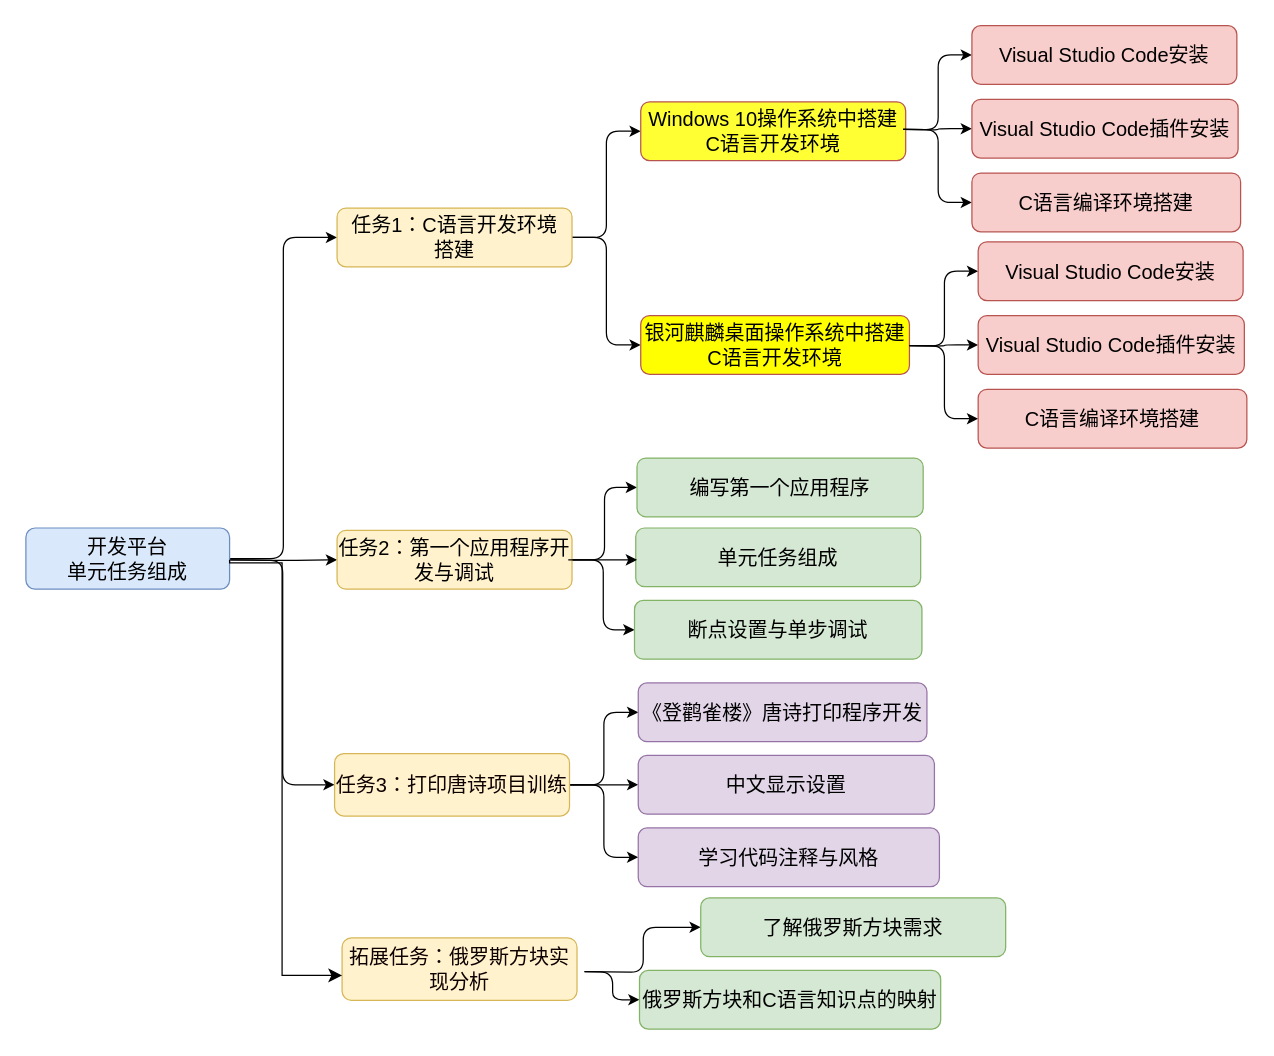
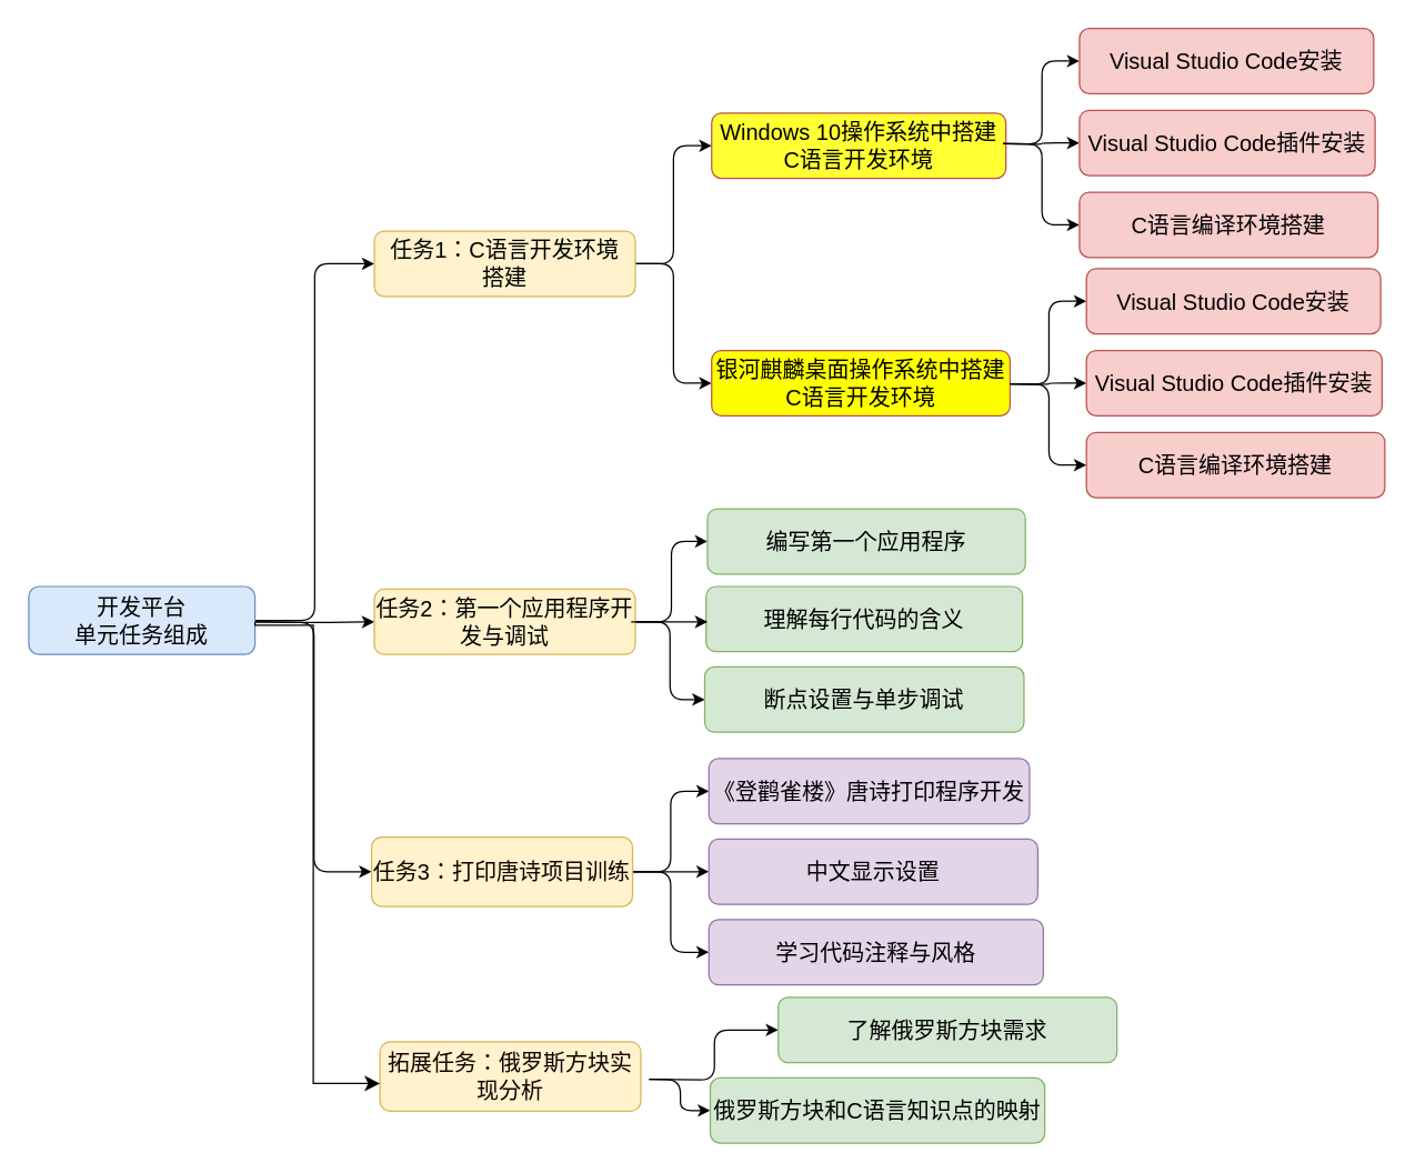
  <mxCell id="0" />
  <mxCell id="1" parent="0" />
  <mxCell id="2" style="edgeStyle=orthogonalEdgeStyle;html=1;entryX=0;entryY=0.5;entryDx=0;entryDy=0;fontSize=16;" parent="1" source="5" target="8" edge="1"><mxGeometry relative="1" as="geometry" /></mxCell>
  <mxCell id="3" style="edgeStyle=orthogonalEdgeStyle;html=1;exitX=1;exitY=0.5;exitDx=0;exitDy=0;entryX=0;entryY=0.5;entryDx=0;entryDy=0;fontSize=16;" parent="1" target="18" edge="1"><mxGeometry relative="1" as="geometry"><mxPoint x="183" y="447.5" as="sourcePoint" /></mxGeometry></mxCell>
  <mxCell id="4" style="edgeStyle=orthogonalEdgeStyle;html=1;entryX=0;entryY=0.5;entryDx=0;entryDy=0;fontSize=16;" parent="1" target="11" edge="1"><mxGeometry relative="1" as="geometry"><mxPoint x="183" y="447.5" as="sourcePoint" /></mxGeometry></mxCell>
  <mxCell id="5" value="&lt;font style=&quot;font-size: 16px;&quot;&gt;开发平台&lt;br&gt;单元任务组成&lt;br&gt;&lt;/font&gt;" style="rounded=1;whiteSpace=wrap;html=1;fillColor=#dae8fc;strokeColor=#6c8ebf;" parent="1" vertex="1"><mxGeometry x="20" y="422" width="163" height="49" as="geometry" /></mxCell>
  <mxCell id="6" style="edgeStyle=orthogonalEdgeStyle;html=1;exitX=1;exitY=0.5;exitDx=0;exitDy=0;entryX=0;entryY=0.5;entryDx=0;entryDy=0;fontSize=16;" parent="1" source="8" target="12" edge="1"><mxGeometry relative="1" as="geometry" /></mxCell>
  <mxCell id="7" style="edgeStyle=orthogonalEdgeStyle;html=1;exitX=1;exitY=0.5;exitDx=0;exitDy=0;entryX=0;entryY=0.5;entryDx=0;entryDy=0;fontSize=16;" parent="1" source="8" target="13" edge="1"><mxGeometry relative="1" as="geometry" /></mxCell>
  <mxCell id="8" value="&lt;font style=&quot;font-size: 16px;&quot;&gt;任务1：C语言开发环境&lt;br&gt;搭建&lt;/font&gt;" style="rounded=1;whiteSpace=wrap;html=1;fillColor=#fff2cc;strokeColor=#d6b656;fontColor=#000000;" parent="1" vertex="1"><mxGeometry x="269" y="166" width="188" height="47" as="geometry" /></mxCell>
  <mxCell id="9" style="edgeStyle=orthogonalEdgeStyle;html=1;exitX=1;exitY=0.5;exitDx=0;exitDy=0;entryX=0;entryY=0.5;entryDx=0;entryDy=0;fontSize=16;" parent="1" source="11" target="20" edge="1"><mxGeometry relative="1" as="geometry" /></mxCell>
  <mxCell id="10" style="edgeStyle=orthogonalEdgeStyle;html=1;exitX=1;exitY=0.5;exitDx=0;exitDy=0;entryX=0;entryY=0.5;entryDx=0;entryDy=0;fontSize=16;" parent="1" source="11" target="14" edge="1"><mxGeometry relative="1" as="geometry" /></mxCell>
  <mxCell id="11" value="&lt;font color=&quot;#000000&quot; style=&quot;font-size: 16px;&quot;&gt;任务2：第一个应用程序开发与调试&lt;/font&gt;" style="rounded=1;whiteSpace=wrap;html=1;fillColor=#fff2cc;strokeColor=#d6b656;" parent="1" vertex="1"><mxGeometry x="269" y="424" width="188" height="47" as="geometry" /></mxCell>
  <mxCell id="12" value="&lt;font style=&quot;font-size: 16px;&quot;&gt;Windows 10操作系统中搭建C语言开发环境&lt;/font&gt;" style="rounded=1;whiteSpace=wrap;html=1;fillColor=#FFFF33;strokeColor=#b85450;verticalAlign=middle;" parent="1" vertex="1"><mxGeometry x="512" y="81" width="212" height="47" as="geometry" /></mxCell>
  <mxCell id="13" value="&lt;font style=&quot;font-size: 16px;&quot;&gt;银河麒麟桌面操作系统中搭建C语言开发环境&lt;/font&gt;" style="rounded=1;whiteSpace=wrap;html=1;fillColor=#FFFF00;strokeColor=#b85450;" parent="1" vertex="1"><mxGeometry x="512" y="252" width="215" height="47" as="geometry" /></mxCell>
  <mxCell id="14" value="&lt;span style=&quot;font-size: 16px;&quot;&gt;编写第一个应用程序&lt;/span&gt;" style="rounded=1;whiteSpace=wrap;html=1;fillColor=#d5e8d4;strokeColor=#82b366;" parent="1" vertex="1"><mxGeometry x="509" y="366" width="229" height="47" as="geometry" /></mxCell>
  <mxCell id="15" style="edgeStyle=orthogonalEdgeStyle;html=1;exitX=1;exitY=0.5;exitDx=0;exitDy=0;entryX=0;entryY=0.5;entryDx=0;entryDy=0;fontSize=16;" parent="1" source="18" target="19" edge="1"><mxGeometry relative="1" as="geometry" /></mxCell>
  <mxCell id="16" style="edgeStyle=orthogonalEdgeStyle;html=1;exitX=1;exitY=0.5;exitDx=0;exitDy=0;entryX=0;entryY=0.5;entryDx=0;entryDy=0;fontSize=16;" parent="1" source="18" target="22" edge="1"><mxGeometry relative="1" as="geometry" /></mxCell>
  <mxCell id="17" style="edgeStyle=orthogonalEdgeStyle;html=1;exitX=1;exitY=0.5;exitDx=0;exitDy=0;entryX=0;entryY=0.5;entryDx=0;entryDy=0;fontSize=16;" parent="1" source="18" target="21" edge="1"><mxGeometry relative="1" as="geometry" /></mxCell>
  <mxCell id="18" value="&lt;font style=&quot;font-size: 16px;&quot;&gt;任务3&lt;/font&gt;&lt;span style=&quot;font-size: 16px;&quot;&gt;：打印唐诗项目训练&lt;/span&gt;" style="rounded=1;whiteSpace=wrap;html=1;fillColor=#fff2cc;strokeColor=#d6b656;fontColor=#0e0101;" parent="1" vertex="1"><mxGeometry x="267" y="602.5" width="188" height="50" as="geometry" /></mxCell>
  <mxCell id="19" value="&lt;span style=&quot;font-size: 16px;&quot;&gt;《登鹳雀楼》唐诗打印程序开发&lt;/span&gt;" style="rounded=1;whiteSpace=wrap;html=1;fillColor=#e1d5e7;strokeColor=#9673a6;" parent="1" vertex="1"><mxGeometry x="510" y="546" width="231" height="47" as="geometry" /></mxCell>
  <mxCell id="20" value="&lt;span style=&quot;font-size: 16px;&quot;&gt;断点设置与单步调试&lt;/span&gt;" style="rounded=1;whiteSpace=wrap;html=1;fillColor=#d5e8d4;strokeColor=#82b366;" parent="1" vertex="1"><mxGeometry x="507" y="480" width="230" height="47" as="geometry" /></mxCell>
  <mxCell id="21" value="&lt;span style=&quot;font-size: 16px;&quot;&gt;中文显示设置&lt;/span&gt;" style="rounded=1;whiteSpace=wrap;html=1;fillColor=#e1d5e7;strokeColor=#9673a6;" parent="1" vertex="1"><mxGeometry x="510" y="604" width="237" height="47" as="geometry" /></mxCell>
  <mxCell id="22" value="&lt;span style=&quot;font-size: 16px;&quot;&gt;学习代码注释与风格&lt;/span&gt;" style="rounded=1;whiteSpace=wrap;html=1;fillColor=#e1d5e7;strokeColor=#9673a6;" parent="1" vertex="1"><mxGeometry x="510" y="662" width="241" height="47" as="geometry" /></mxCell>
- <mxCell id="23" value="&lt;span style=&quot;font-size: 16px;&quot;&gt;单元任务组成&lt;/span&gt;" style="rounded=1;whiteSpace=wrap;html=1;fillColor=#d5e8d4;strokeColor=#82b366;" parent="1" vertex="1"><mxGeometry x="508" y="422" width="228" height="47" as="geometry" /></mxCell>
+ <mxCell id="23" value="&lt;span style=&quot;font-size: 16px;&quot;&gt;理解每行代码的含义&lt;/span&gt;" style="rounded=1;whiteSpace=wrap;html=1;fillColor=#d5e8d4;strokeColor=#82b366;" parent="1" vertex="1"><mxGeometry x="508" y="422" width="228" height="47" as="geometry" /></mxCell>
  <mxCell id="24" style="edgeStyle=orthogonalEdgeStyle;html=1;exitX=1;exitY=0.5;exitDx=0;exitDy=0;entryX=0;entryY=0.5;entryDx=0;entryDy=0;fontSize=16;" parent="1" edge="1"><mxGeometry relative="1" as="geometry"><mxPoint x="454" y="447.5" as="sourcePoint" /><mxPoint x="509" y="447.5" as="targetPoint" /></mxGeometry></mxCell>
  <mxCell id="25" value="&lt;span style=&quot;font-size: 16px;&quot;&gt;拓展任务：俄罗斯方块实现分析&lt;/span&gt;" style="rounded=1;whiteSpace=wrap;html=1;fillColor=#fff2cc;strokeColor=#d6b656;fontColor=#0e0101;" vertex="1" parent="1"><mxGeometry x="273" y="750" width="188" height="50" as="geometry" /></mxCell>
  <mxCell id="26" value="" style="edgeStyle=segmentEdgeStyle;endArrow=classic;html=1;curved=0;rounded=0;endSize=8;startSize=8;sourcePerimeterSpacing=0;targetPerimeterSpacing=0;exitX=1;exitY=0.5;exitDx=0;exitDy=0;" edge="1" parent="1" target="25"><mxGeometry width="100" relative="1" as="geometry"><mxPoint x="183" y="447.5" as="sourcePoint" /><mxPoint x="310" y="767" as="targetPoint" /><Array as="points"><mxPoint x="183" y="450" /><mxPoint x="225" y="450" /><mxPoint x="225" y="780" /></Array></mxGeometry></mxCell>
  <mxCell id="27" style="edgeStyle=orthogonalEdgeStyle;html=1;exitX=1;exitY=0.5;exitDx=0;exitDy=0;entryX=0;entryY=0.5;entryDx=0;entryDy=0;fontSize=16;" edge="1" parent="1" target="30"><mxGeometry relative="1" as="geometry"><mxPoint x="722" y="103" as="sourcePoint" /></mxGeometry></mxCell>
  <mxCell id="28" style="edgeStyle=orthogonalEdgeStyle;html=1;exitX=1;exitY=0.5;exitDx=0;exitDy=0;entryX=0;entryY=0.5;entryDx=0;entryDy=0;fontSize=16;" edge="1" parent="1" target="32"><mxGeometry relative="1" as="geometry"><mxPoint x="722" y="103" as="sourcePoint" /></mxGeometry></mxCell>
  <mxCell id="29" style="edgeStyle=orthogonalEdgeStyle;html=1;exitX=1;exitY=0.5;exitDx=0;exitDy=0;entryX=0;entryY=0.5;entryDx=0;entryDy=0;fontSize=16;" edge="1" parent="1" target="31"><mxGeometry relative="1" as="geometry"><mxPoint x="722" y="103" as="sourcePoint" /></mxGeometry></mxCell>
  <mxCell id="30" value="&lt;font style=&quot;font-size: 16px;&quot;&gt;Visual Studio Code安装&lt;/font&gt;" style="rounded=1;whiteSpace=wrap;html=1;fillColor=#f8cecc;strokeColor=#b85450;verticalAlign=middle;" vertex="1" parent="1"><mxGeometry x="777" y="20" width="212" height="47" as="geometry" /></mxCell>
  <mxCell id="31" value="&lt;font style=&quot;font-size: 16px;&quot;&gt;Visual Studio Code插件安装&lt;/font&gt;" style="rounded=1;whiteSpace=wrap;html=1;fillColor=#f8cecc;strokeColor=#b85450;" vertex="1" parent="1"><mxGeometry x="777" y="79" width="213" height="47" as="geometry" /></mxCell>
  <mxCell id="32" value="&lt;font style=&quot;font-size: 16px;&quot;&gt;C语言编译环境搭建&lt;/font&gt;" style="rounded=1;whiteSpace=wrap;html=1;fillColor=#f8cecc;strokeColor=#b85450;" vertex="1" parent="1"><mxGeometry x="777" y="138" width="215" height="47" as="geometry" /></mxCell>
  <mxCell id="33" style="edgeStyle=orthogonalEdgeStyle;html=1;exitX=1;exitY=0.5;exitDx=0;exitDy=0;entryX=0;entryY=0.5;entryDx=0;entryDy=0;fontSize=16;" edge="1" parent="1" target="36"><mxGeometry relative="1" as="geometry"><mxPoint x="727" y="276" as="sourcePoint" /></mxGeometry></mxCell>
  <mxCell id="34" style="edgeStyle=orthogonalEdgeStyle;html=1;exitX=1;exitY=0.5;exitDx=0;exitDy=0;entryX=0;entryY=0.5;entryDx=0;entryDy=0;fontSize=16;" edge="1" parent="1" target="38"><mxGeometry relative="1" as="geometry"><mxPoint x="727" y="276" as="sourcePoint" /></mxGeometry></mxCell>
  <mxCell id="35" style="edgeStyle=orthogonalEdgeStyle;html=1;exitX=1;exitY=0.5;exitDx=0;exitDy=0;entryX=0;entryY=0.5;entryDx=0;entryDy=0;fontSize=16;" edge="1" parent="1" target="37"><mxGeometry relative="1" as="geometry"><mxPoint x="727" y="276" as="sourcePoint" /></mxGeometry></mxCell>
  <mxCell id="36" value="&lt;font style=&quot;font-size: 16px;&quot;&gt;Visual Studio Code安装&lt;/font&gt;" style="rounded=1;whiteSpace=wrap;html=1;fillColor=#f8cecc;strokeColor=#b85450;verticalAlign=middle;" vertex="1" parent="1"><mxGeometry x="782" y="193" width="212" height="47" as="geometry" /></mxCell>
  <mxCell id="37" value="&lt;font style=&quot;font-size: 16px;&quot;&gt;Visual Studio Code插件安装&lt;/font&gt;" style="rounded=1;whiteSpace=wrap;html=1;fillColor=#f8cecc;strokeColor=#b85450;" vertex="1" parent="1"><mxGeometry x="782" y="252" width="213" height="47" as="geometry" /></mxCell>
  <mxCell id="38" value="&lt;font style=&quot;font-size: 16px;&quot;&gt;C语言编译环境搭建&lt;/font&gt;" style="rounded=1;whiteSpace=wrap;html=1;fillColor=#f8cecc;strokeColor=#b85450;" vertex="1" parent="1"><mxGeometry x="782" y="311" width="215" height="47" as="geometry" /></mxCell>
  <mxCell id="39" style="edgeStyle=orthogonalEdgeStyle;html=1;exitX=1;exitY=0.5;exitDx=0;exitDy=0;entryX=0;entryY=0.5;entryDx=0;entryDy=0;fontSize=16;" edge="1" parent="1" target="42"><mxGeometry relative="1" as="geometry"><mxPoint x="467" y="777" as="sourcePoint" /></mxGeometry></mxCell>
  <mxCell id="40" style="edgeStyle=orthogonalEdgeStyle;html=1;exitX=1;exitY=0.5;exitDx=0;exitDy=0;entryX=0;entryY=0.5;entryDx=0;entryDy=0;fontSize=16;" edge="1" parent="1" target="41"><mxGeometry relative="1" as="geometry"><mxPoint x="467" y="777" as="sourcePoint" /></mxGeometry></mxCell>
  <mxCell id="41" value="&lt;span style=&quot;font-size: 16px;&quot;&gt;了解俄罗斯方块需求&lt;/span&gt;" style="rounded=1;whiteSpace=wrap;html=1;fillColor=#d5e8d4;strokeColor=#82b366;" vertex="1" parent="1"><mxGeometry x="560" y="718" width="244" height="47" as="geometry" /></mxCell>
  <mxCell id="42" value="&lt;span style=&quot;font-size: 16px;&quot;&gt;俄罗斯方块和C语言知识点的映射&lt;/span&gt;" style="rounded=1;whiteSpace=wrap;html=1;fillColor=#d5e8d4;strokeColor=#82b366;" vertex="1" parent="1"><mxGeometry x="511" y="776" width="241" height="47" as="geometry" /></mxCell>
